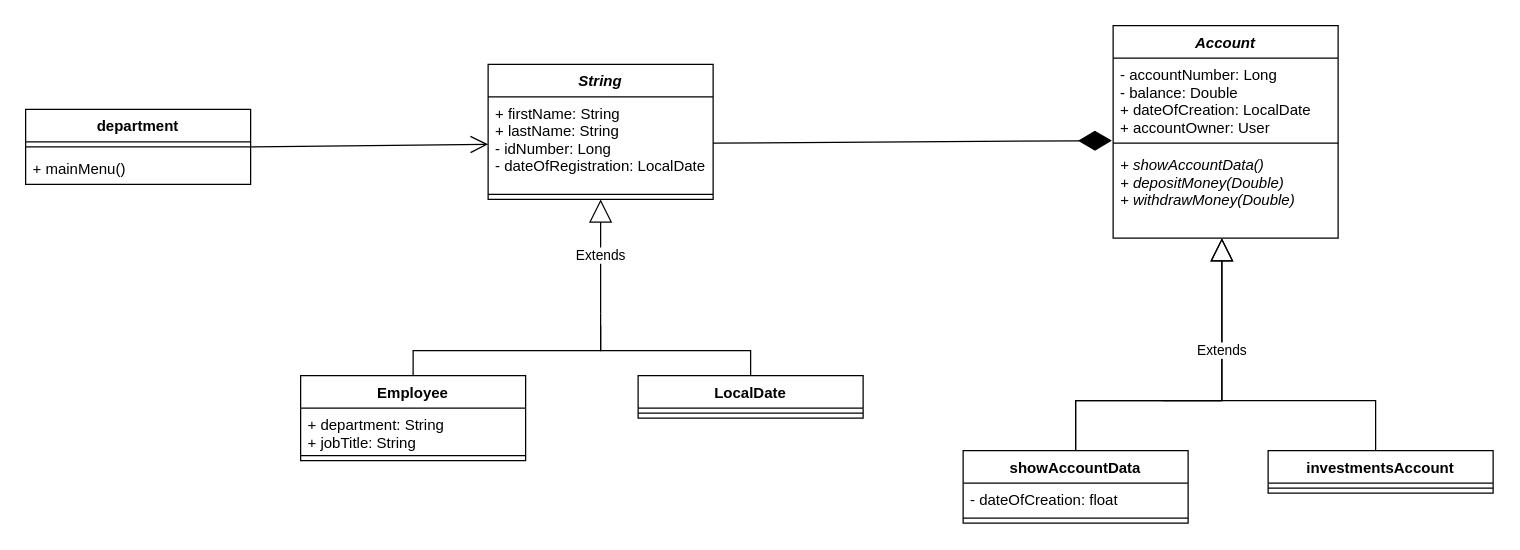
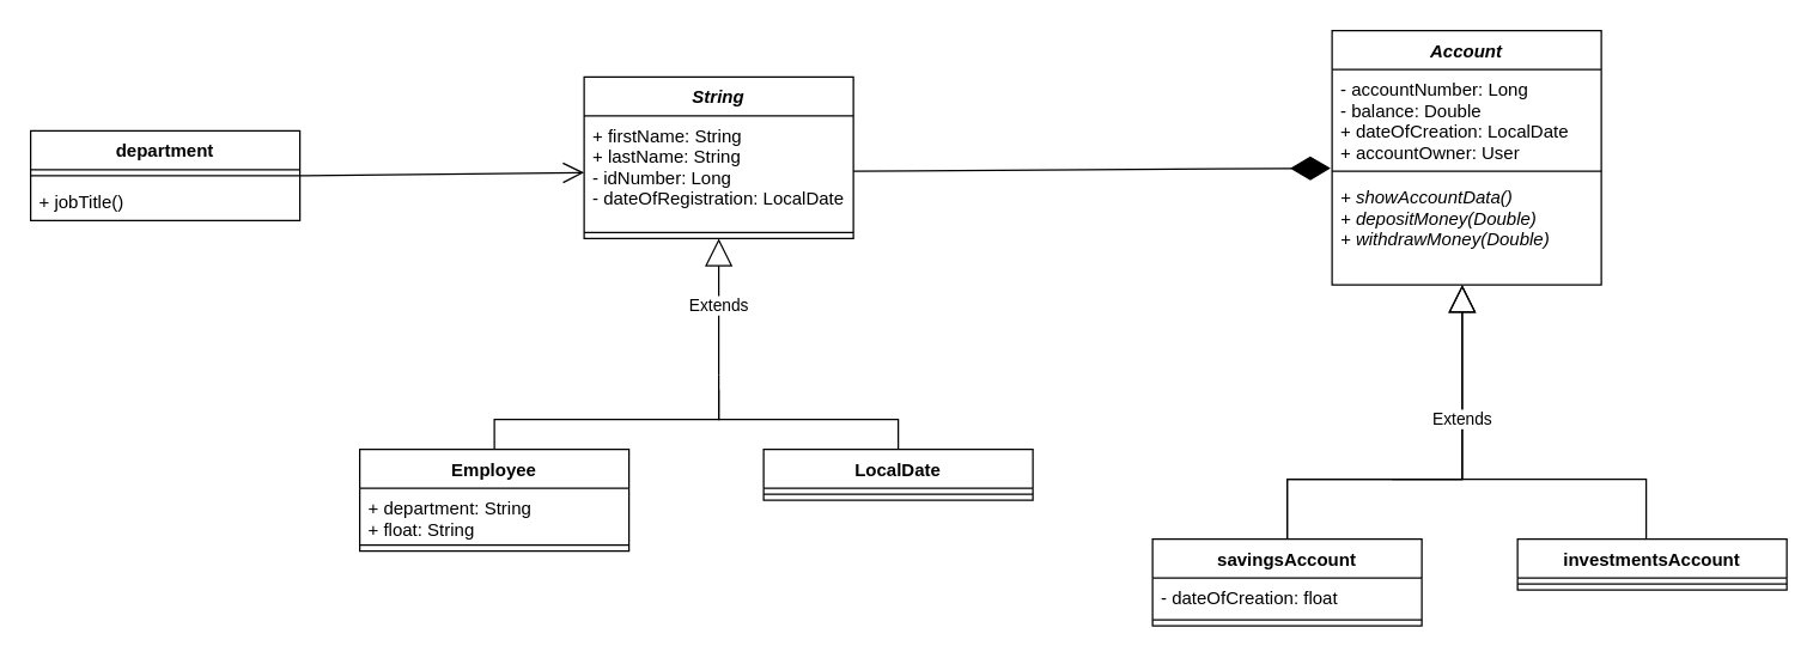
  <mxCell id="0" />
  <mxCell id="1" parent="0" />
  <mxCell id="2" value="String" style="swimlane;fontStyle=3;align=center;verticalAlign=top;childLayout=stackLayout;horizontal=1;startSize=26;horizontalStack=0;resizeParent=1;resizeParentMax=0;resizeLast=0;collapsible=1;marginBottom=0;" parent="1" vertex="1"><mxGeometry x="390" y="51" width="180" height="108" as="geometry" /></mxCell>
  <mxCell id="3" value="+ firstName: String&#10;+ lastName: String&#10;- idNumber: Long&#10;- dateOfRegistration: LocalDate" style="text;strokeColor=none;fillColor=none;align=left;verticalAlign=top;spacingLeft=4;spacingRight=4;overflow=hidden;rotatable=0;points=[[0,0.5],[1,0.5]];portConstraint=eastwest;" parent="2" vertex="1"><mxGeometry y="26" width="180" height="74" as="geometry" /></mxCell>
  <mxCell id="4" value="" style="line;strokeWidth=1;fillColor=none;align=left;verticalAlign=middle;spacingTop=-1;spacingLeft=3;spacingRight=3;rotatable=0;labelPosition=right;points=[];portConstraint=eastwest;" parent="2" vertex="1"><mxGeometry y="100" width="180" height="8" as="geometry" /></mxCell>
  <mxCell id="5" value="Account" style="swimlane;fontStyle=3;align=center;verticalAlign=top;childLayout=stackLayout;horizontal=1;startSize=26;horizontalStack=0;resizeParent=1;resizeParentMax=0;resizeLast=0;collapsible=1;marginBottom=0;" parent="1" vertex="1"><mxGeometry x="890" y="20" width="180" height="170" as="geometry" /></mxCell>
  <mxCell id="6" value="- accountNumber: Long&#10;- balance: Double&#10;+ dateOfCreation: LocalDate&#10;+ accountOwner: User" style="text;strokeColor=none;fillColor=none;align=left;verticalAlign=top;spacingLeft=4;spacingRight=4;overflow=hidden;rotatable=0;points=[[0,0.5],[1,0.5]];portConstraint=eastwest;" parent="5" vertex="1"><mxGeometry y="26" width="180" height="64" as="geometry" /></mxCell>
  <mxCell id="7" value="" style="line;strokeWidth=1;fillColor=none;align=left;verticalAlign=middle;spacingTop=-1;spacingLeft=3;spacingRight=3;rotatable=0;labelPosition=right;points=[];portConstraint=eastwest;" parent="5" vertex="1"><mxGeometry y="90" width="180" height="8" as="geometry" /></mxCell>
  <mxCell id="8" value="+ showAccountData()&#10;+ depositMoney(Double)&#10;+ withdrawMoney(Double)" style="text;strokeColor=none;fillColor=none;align=left;verticalAlign=top;spacingLeft=4;spacingRight=4;overflow=hidden;rotatable=0;points=[[0,0.5],[1,0.5]];portConstraint=eastwest;fontStyle=2" parent="5" vertex="1"><mxGeometry y="98" width="180" height="72" as="geometry" /></mxCell>
  <mxCell id="9" value="department" style="swimlane;fontStyle=1;align=center;verticalAlign=top;childLayout=stackLayout;horizontal=1;startSize=26;horizontalStack=0;resizeParent=1;resizeParentMax=0;resizeLast=0;collapsible=1;marginBottom=0;" parent="1" vertex="1"><mxGeometry x="20" y="87" width="180" height="60" as="geometry" /></mxCell>
  <mxCell id="10" value="" style="line;strokeWidth=1;fillColor=none;align=left;verticalAlign=middle;spacingTop=-1;spacingLeft=3;spacingRight=3;rotatable=0;labelPosition=right;points=[];portConstraint=eastwest;" parent="9" vertex="1"><mxGeometry y="26" width="180" height="8" as="geometry" /></mxCell>
- <mxCell id="11" value="+ mainMenu()" style="text;strokeColor=none;fillColor=none;align=left;verticalAlign=top;spacingLeft=4;spacingRight=4;overflow=hidden;rotatable=0;points=[[0,0.5],[1,0.5]];portConstraint=eastwest;" parent="9" vertex="1"><mxGeometry y="34" width="180" height="26" as="geometry" /></mxCell>
- <mxCell id="12" value="showAccountData" style="swimlane;fontStyle=1;align=center;verticalAlign=top;childLayout=stackLayout;horizontal=1;startSize=26;horizontalStack=0;resizeParent=1;resizeParentMax=0;resizeLast=0;collapsible=1;marginBottom=0;" parent="1" vertex="1"><mxGeometry x="770" y="360" width="180" height="58" as="geometry" /></mxCell>
+ <mxCell id="11" value="+ jobTitle()" style="text;strokeColor=none;fillColor=none;align=left;verticalAlign=top;spacingLeft=4;spacingRight=4;overflow=hidden;rotatable=0;points=[[0,0.5],[1,0.5]];portConstraint=eastwest;" parent="9" vertex="1"><mxGeometry y="34" width="180" height="26" as="geometry" /></mxCell>
+ <mxCell id="12" value="savingsAccount" style="swimlane;fontStyle=1;align=center;verticalAlign=top;childLayout=stackLayout;horizontal=1;startSize=26;horizontalStack=0;resizeParent=1;resizeParentMax=0;resizeLast=0;collapsible=1;marginBottom=0;" parent="1" vertex="1"><mxGeometry x="770" y="360" width="180" height="58" as="geometry" /></mxCell>
  <mxCell id="13" value="- dateOfCreation: float" style="text;strokeColor=none;fillColor=none;align=left;verticalAlign=top;spacingLeft=4;spacingRight=4;overflow=hidden;rotatable=0;points=[[0,0.5],[1,0.5]];portConstraint=eastwest;" parent="12" vertex="1"><mxGeometry y="26" width="180" height="24" as="geometry" /></mxCell>
  <mxCell id="14" value="" style="line;strokeWidth=1;fillColor=none;align=left;verticalAlign=middle;spacingTop=-1;spacingLeft=3;spacingRight=3;rotatable=0;labelPosition=right;points=[];portConstraint=eastwest;" parent="12" vertex="1"><mxGeometry y="50" width="180" height="8" as="geometry" /></mxCell>
  <mxCell id="15" style="edgeStyle=orthogonalEdgeStyle;rounded=0;orthogonalLoop=1;jettySize=auto;html=1;endArrow=none;endFill=0;exitX=0.5;exitY=0;exitDx=0;exitDy=0;" parent="1" source="16" edge="1"><mxGeometry relative="1" as="geometry"><mxPoint x="930" y="320" as="targetPoint" /><mxPoint x="1130" y="350" as="sourcePoint" /><Array as="points"><mxPoint x="1104" y="370" /><mxPoint x="1100" y="370" /><mxPoint x="1100" y="320" /></Array></mxGeometry></mxCell>
  <mxCell id="16" value="investmentsAccount" style="swimlane;fontStyle=1;align=center;verticalAlign=top;childLayout=stackLayout;horizontal=1;startSize=26;horizontalStack=0;resizeParent=1;resizeParentMax=0;resizeLast=0;collapsible=1;marginBottom=0;" parent="1" vertex="1"><mxGeometry x="1014" y="360" width="180" height="34" as="geometry" /></mxCell>
  <mxCell id="17" value="" style="line;strokeWidth=1;fillColor=none;align=left;verticalAlign=middle;spacingTop=-1;spacingLeft=3;spacingRight=3;rotatable=0;labelPosition=right;points=[];portConstraint=eastwest;" parent="16" vertex="1"><mxGeometry y="26" width="180" height="8" as="geometry" /></mxCell>
  <mxCell id="18" value="Extends" style="endArrow=block;endSize=16;endFill=0;html=1;rounded=0;exitX=0.5;exitY=0;exitDx=0;exitDy=0;edgeStyle=orthogonalEdgeStyle;" parent="1" source="12" target="8" edge="1"><mxGeometry x="0.373" width="160" relative="1" as="geometry"><mxPoint x="900" y="180" as="sourcePoint" /><mxPoint x="970" y="210" as="targetPoint" /><Array as="points"><mxPoint x="860" y="320" /><mxPoint x="977" y="320" /></Array><mxPoint as="offset" /></mxGeometry></mxCell>
  <mxCell id="19" value="" style="endArrow=diamondThin;endFill=1;endSize=24;html=1;rounded=0;entryX=-0.006;entryY=1.031;entryDx=0;entryDy=0;entryPerimeter=0;exitX=1;exitY=0.5;exitDx=0;exitDy=0;" parent="1" source="3" target="6" edge="1"><mxGeometry width="160" relative="1" as="geometry"><mxPoint x="680" y="100" as="sourcePoint" /><mxPoint x="880" y="-30" as="targetPoint" /></mxGeometry></mxCell>
  <mxCell id="20" value="" style="endArrow=open;endFill=1;endSize=12;html=1;rounded=0;exitX=1;exitY=0.5;exitDx=0;exitDy=0;exitPerimeter=0;" parent="1" source="10" target="3" edge="1"><mxGeometry width="160" relative="1" as="geometry"><mxPoint x="720" y="430" as="sourcePoint" /><mxPoint x="880" y="430" as="targetPoint" /></mxGeometry></mxCell>
  <mxCell id="21" value="Employee" style="swimlane;fontStyle=1;align=center;verticalAlign=top;childLayout=stackLayout;horizontal=1;startSize=26;horizontalStack=0;resizeParent=1;resizeParentMax=0;resizeLast=0;collapsible=1;marginBottom=0;" parent="1" vertex="1"><mxGeometry x="240" y="300" width="180" height="68" as="geometry" /></mxCell>
- <mxCell id="22" value="+ department: String&#10;+ jobTitle: String" style="text;strokeColor=none;fillColor=none;align=left;verticalAlign=top;spacingLeft=4;spacingRight=4;overflow=hidden;rotatable=0;points=[[0,0.5],[1,0.5]];portConstraint=eastwest;" parent="21" vertex="1"><mxGeometry y="26" width="180" height="34" as="geometry" /></mxCell>
+ <mxCell id="22" value="+ department: String&#10;+ float: String" style="text;strokeColor=none;fillColor=none;align=left;verticalAlign=top;spacingLeft=4;spacingRight=4;overflow=hidden;rotatable=0;points=[[0,0.5],[1,0.5]];portConstraint=eastwest;" parent="21" vertex="1"><mxGeometry y="26" width="180" height="34" as="geometry" /></mxCell>
  <mxCell id="23" value="" style="line;strokeWidth=1;fillColor=none;align=left;verticalAlign=middle;spacingTop=-1;spacingLeft=3;spacingRight=3;rotatable=0;labelPosition=right;points=[];portConstraint=eastwest;" parent="21" vertex="1"><mxGeometry y="60" width="180" height="8" as="geometry" /></mxCell>
  <mxCell id="24" style="edgeStyle=orthogonalEdgeStyle;rounded=0;orthogonalLoop=1;jettySize=auto;html=1;exitX=0.5;exitY=0;exitDx=0;exitDy=0;endArrow=none;endFill=0;" parent="1" source="25" edge="1"><mxGeometry relative="1" as="geometry"><mxPoint x="480" y="250" as="targetPoint" /><Array as="points"><mxPoint x="600" y="280" /><mxPoint x="480" y="280" /></Array></mxGeometry></mxCell>
  <mxCell id="25" value="LocalDate" style="swimlane;fontStyle=1;align=center;verticalAlign=top;childLayout=stackLayout;horizontal=1;startSize=26;horizontalStack=0;resizeParent=1;resizeParentMax=0;resizeLast=0;collapsible=1;marginBottom=0;" parent="1" vertex="1"><mxGeometry x="510" y="300" width="180" height="34" as="geometry" /></mxCell>
  <mxCell id="26" value="" style="line;strokeWidth=1;fillColor=none;align=left;verticalAlign=middle;spacingTop=-1;spacingLeft=3;spacingRight=3;rotatable=0;labelPosition=right;points=[];portConstraint=eastwest;" parent="25" vertex="1"><mxGeometry y="26" width="180" height="8" as="geometry" /></mxCell>
  <mxCell id="27" value="Extends" style="endArrow=block;endSize=16;endFill=0;html=1;rounded=0;exitX=0.5;exitY=0;exitDx=0;exitDy=0;edgeStyle=orthogonalEdgeStyle;" parent="1" edge="1"><mxGeometry x="0.373" width="160" relative="1" as="geometry"><mxPoint x="860" y="360" as="sourcePoint" /><mxPoint x="977" y="190" as="targetPoint" /><Array as="points"><mxPoint x="860" y="320" /><mxPoint x="977" y="320" /></Array><mxPoint as="offset" /></mxGeometry></mxCell>
  <mxCell id="28" value="Extends" style="endArrow=block;endSize=16;endFill=0;html=1;rounded=0;entryX=0.5;entryY=1;entryDx=0;entryDy=0;" parent="1" target="2" edge="1"><mxGeometry width="160" relative="1" as="geometry"><mxPoint x="480" y="250" as="sourcePoint" /><mxPoint x="750" y="230" as="targetPoint" /></mxGeometry></mxCell>
  <mxCell id="29" style="edgeStyle=orthogonalEdgeStyle;rounded=0;orthogonalLoop=1;jettySize=auto;html=1;exitX=0.5;exitY=0;exitDx=0;exitDy=0;endArrow=none;endFill=0;" parent="1" source="21" edge="1"><mxGeometry relative="1" as="geometry"><mxPoint x="480" y="260" as="targetPoint" /><mxPoint x="610" y="310" as="sourcePoint" /><Array as="points"><mxPoint x="330" y="280" /><mxPoint x="480" y="280" /></Array></mxGeometry></mxCell>
